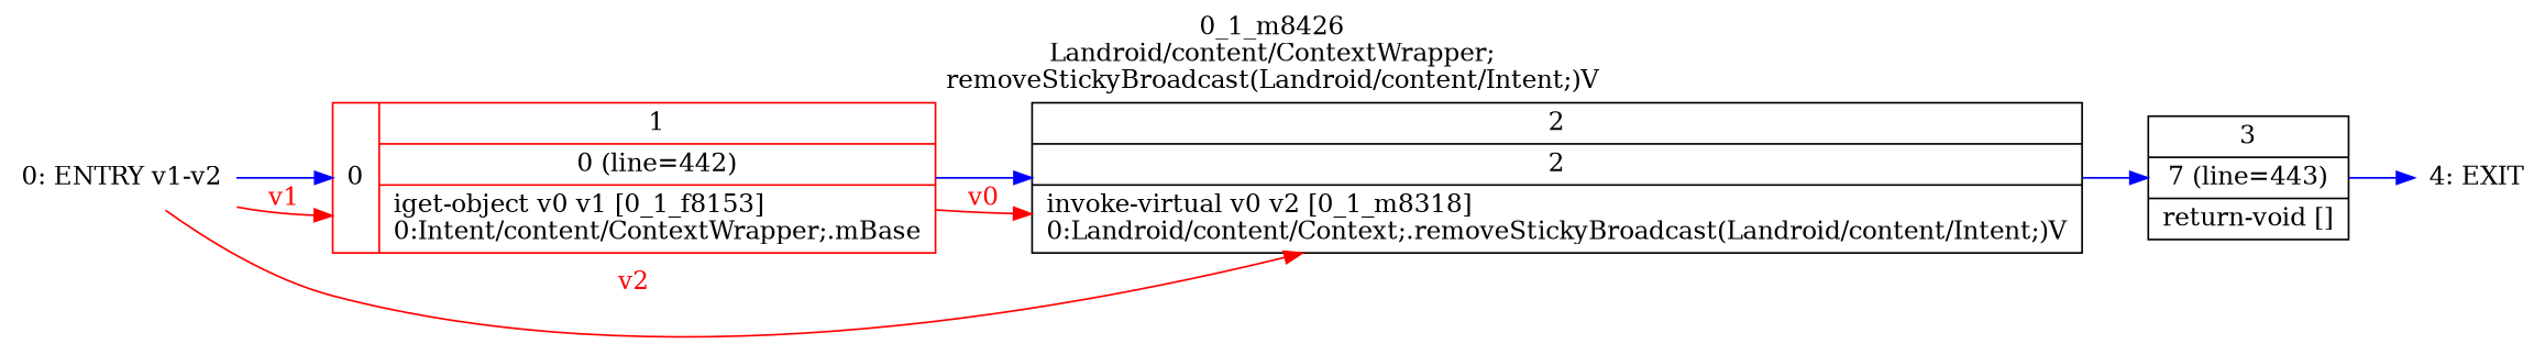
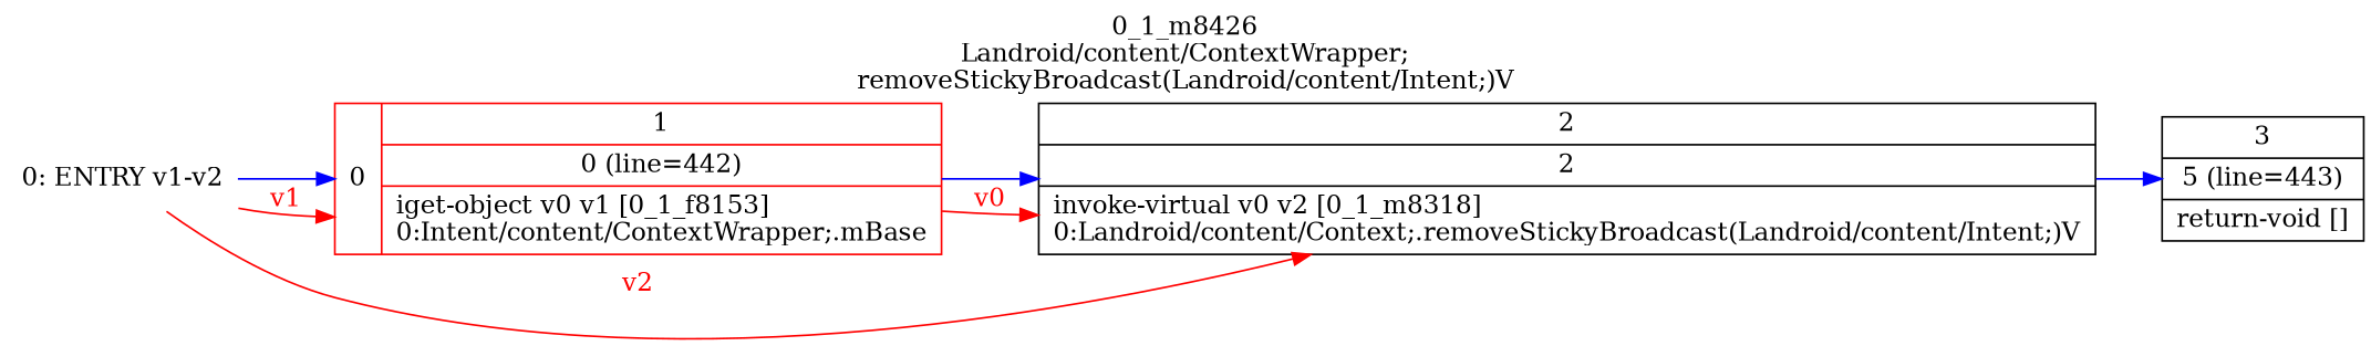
  digraph {
    label="0_1_m8426\nLandroid/content/ContextWrapper;\nremoveStickyBroadcast(Landroid/content/Intent;)V"
    labelloc=t
    rankdir=LR
    node [shape=record]
    edge [color=blue fontcolor=blue weight=100]
    n1 [label="0: ENTRY v1-v2" shape=plaintext]
    n2 [color=red label="{0|{1|0 (line=442)|iget-object v0 v1 [0_1_f8153]\l0:Intent/content/ContextWrapper;.mBase\l}}"]
    n3 [label="2|2|invoke-virtual v0 v2 [0_1_m8318]\l0:Landroid/content/Context;.removeStickyBroadcast(Landroid/content/Intent;)V\l"]
-   n4 [label="3|7 (line=443)|return-void []\l"]
-   n5 [label="4: EXIT" shape=plaintext]
+   n4 [label="3|5 (line=443)|return-void []\l"]
    n1 -> n2
    n1 -> n2 [color=red fontcolor=red label=v1 weight=""]
    n1 -> n3 [color=red fontcolor=red label=v2 weight=""]
    n2 -> n3
    n2 -> n3 [color=red fontcolor=red label=v0 weight=""]
    n3 -> n4
-   n4 -> n5
  }
